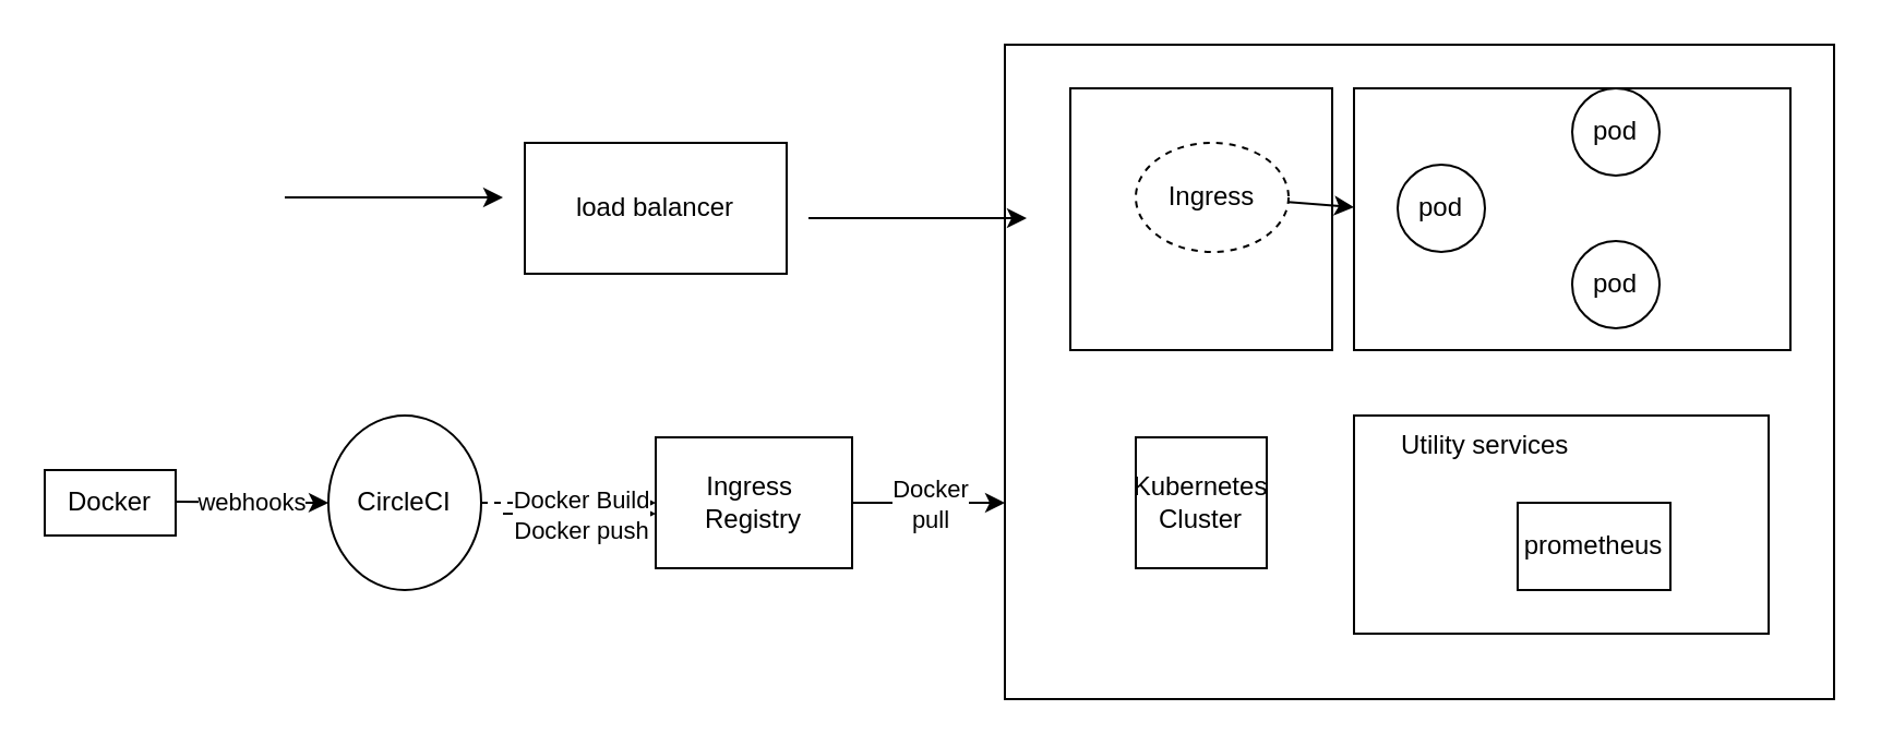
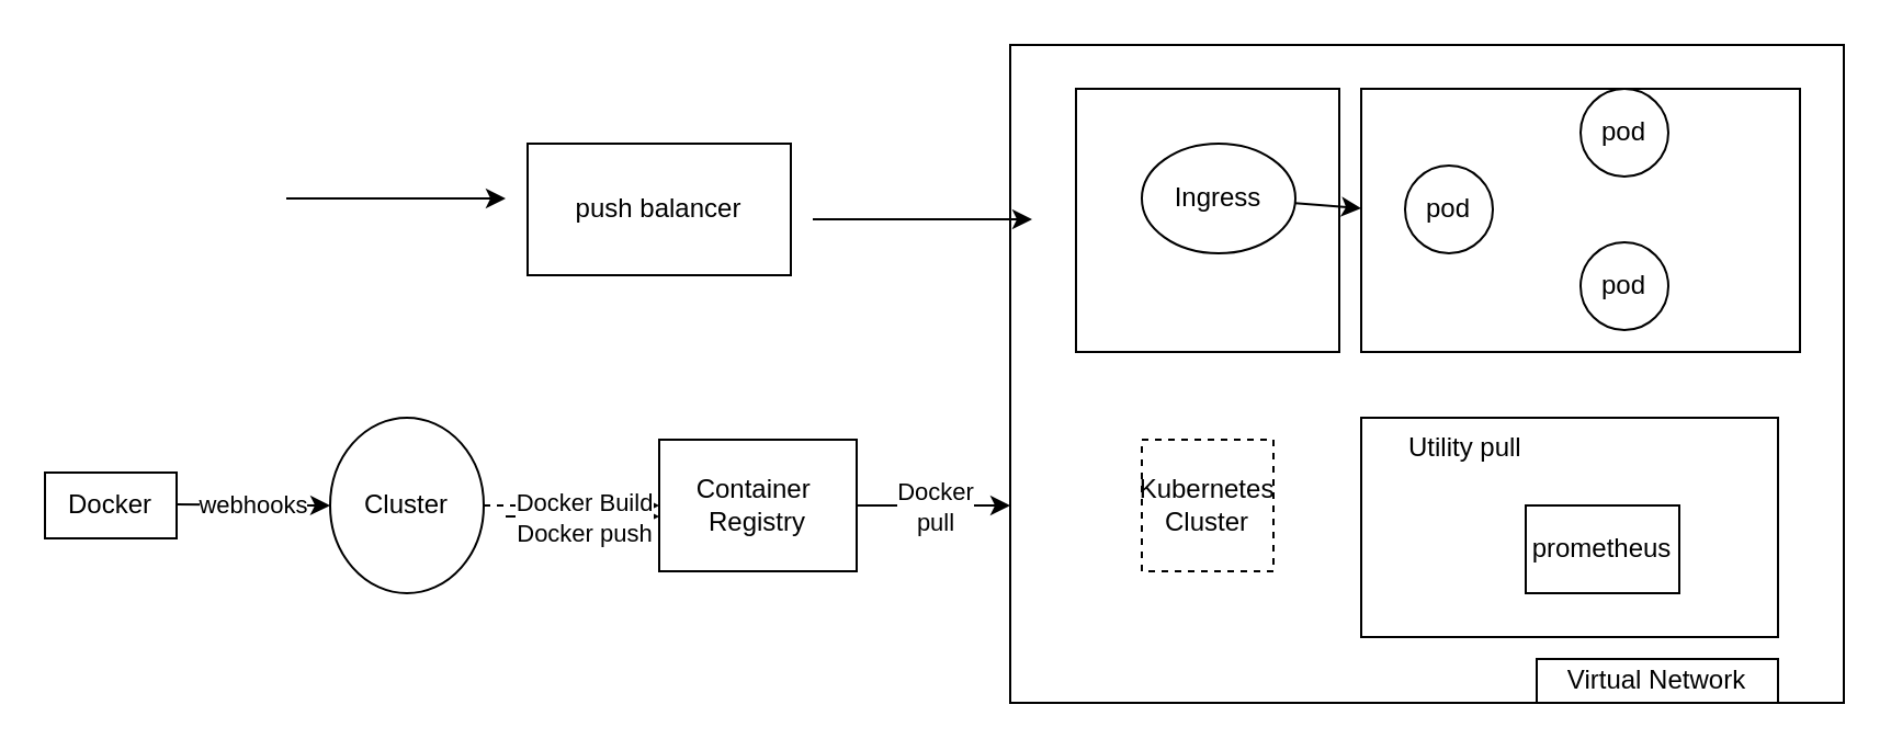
  <mxCell id="0" />
  <mxCell id="1" parent="0" />
  <mxCell id="2" value="Docker" style="rounded=0;whiteSpace=wrap;html=1;" vertex="1" parent="1"><mxGeometry x="20" y="215" width="60" height="30" as="geometry" /></mxCell>
  <mxCell id="3" value="" style="edgeStyle=orthogonalEdgeStyle;rounded=0;orthogonalLoop=1;jettySize=auto;html=1;dashed=1;" edge="1" parent="1" source="4" target="5"><mxGeometry relative="1" as="geometry" /></mxCell>
- <mxCell id="4" value="CircleCI&lt;br&gt;" style="ellipse;whiteSpace=wrap;html=1;" vertex="1" parent="1"><mxGeometry x="150" y="190" width="70" height="80" as="geometry" /></mxCell>
- <mxCell id="5" value="Ingress&amp;nbsp;&lt;br&gt;Registry" style="rounded=0;whiteSpace=wrap;html=1;" vertex="1" parent="1"><mxGeometry x="300" y="200" width="90" height="60" as="geometry" /></mxCell>
+ <mxCell id="4" value="Cluster&lt;br&gt;" style="ellipse;whiteSpace=wrap;html=1;" vertex="1" parent="1"><mxGeometry x="150" y="190" width="70" height="80" as="geometry" /></mxCell>
+ <mxCell id="5" value="Container&amp;nbsp;&lt;br&gt;Registry" style="rounded=0;whiteSpace=wrap;html=1;" vertex="1" parent="1"><mxGeometry x="300" y="200" width="90" height="60" as="geometry" /></mxCell>
  <mxCell id="6" value="" style="rounded=0;whiteSpace=wrap;html=1;" vertex="1" parent="1"><mxGeometry x="460" width="380" height="300" as="geometry" y="20" /></mxCell>
  <mxCell id="7" value="" style="rounded=0;whiteSpace=wrap;html=1;" vertex="1" parent="1"><mxGeometry x="490" y="40" width="120" height="120" as="geometry" /></mxCell>
  <mxCell id="8" value="" style="rounded=0;whiteSpace=wrap;html=1;" vertex="1" parent="1"><mxGeometry x="620" y="40" width="200" height="120" as="geometry" /></mxCell>
  <mxCell id="9" value="pod" style="ellipse;whiteSpace=wrap;html=1;" vertex="1" parent="1"><mxGeometry x="640" y="75" width="40" height="40" as="geometry" /></mxCell>
  <mxCell id="10" value="pod" style="ellipse;whiteSpace=wrap;html=1;" vertex="1" parent="1"><mxGeometry x="720" y="40" width="40" height="40" as="geometry" /></mxCell>
  <mxCell id="11" value="pod" style="ellipse;whiteSpace=wrap;html=1;" vertex="1" parent="1"><mxGeometry x="720" y="110" width="40" height="40" as="geometry" /></mxCell>
  <mxCell id="12" value="&lt;blockquote style=&quot;margin: 0 0 0 40px ; border: none ; padding: 0px&quot;&gt;&lt;div&gt;&lt;br&gt;&lt;/div&gt;&lt;/blockquote&gt;" style="rounded=0;whiteSpace=wrap;html=1;align=center;" vertex="1" parent="1"><mxGeometry x="620" y="190" width="190" height="100" as="geometry" /></mxCell>
- <mxCell id="13" value="Utility services" style="text;whiteSpace=wrap;html=1;" vertex="1" parent="1"><mxGeometry x="640" y="190" width="100" height="30" as="geometry" /></mxCell>
+ <mxCell id="13" value="Utility pull" style="text;whiteSpace=wrap;html=1;" vertex="1" parent="1"><mxGeometry x="640" y="190" width="100" height="30" as="geometry" /></mxCell>
  <mxCell id="14" value="prometheus" style="rounded=0;whiteSpace=wrap;html=1;" vertex="1" parent="1"><mxGeometry x="695" y="230" width="70" height="40" as="geometry" /></mxCell>
- <mxCell id="15" value="Kubernetes Cluster" style="rounded=0;whiteSpace=wrap;html=1;" vertex="1" parent="1"><mxGeometry x="520" y="200" width="60" height="60" as="geometry" /></mxCell>
- <mxCell id="16" value="load balancer" style="rounded=0;whiteSpace=wrap;html=1;" vertex="1" parent="1"><mxGeometry x="240" y="65" width="120" height="60" as="geometry" /></mxCell>
+ <mxCell id="15" value="Kubernetes Cluster" style="rounded=0;whiteSpace=wrap;html=1;dashed=1;" vertex="1" parent="1"><mxGeometry x="520" y="200" width="60" height="60" as="geometry" /></mxCell>
+ <mxCell id="16" value="push balancer" style="rounded=0;whiteSpace=wrap;html=1;" vertex="1" parent="1"><mxGeometry x="240" y="65" width="120" height="60" as="geometry" /></mxCell>
  <mxCell id="17" value="" style="endArrow=classic;html=1;rounded=0;" edge="1" parent="1"><mxGeometry relative="1" as="geometry"><mxPoint x="130" y="90" as="sourcePoint" /><mxPoint x="230" y="90" as="targetPoint" /></mxGeometry></mxCell>
  <mxCell id="18" value="" style="endArrow=classic;html=1;rounded=0;" edge="1" parent="1"><mxGeometry relative="1" as="geometry"><mxPoint x="370" y="99.5" as="sourcePoint" /><mxPoint x="470" y="99.5" as="targetPoint" /></mxGeometry></mxCell>
  <mxCell id="19" value="" style="endArrow=classic;html=1;rounded=0;startArrow=none;" edge="1" parent="1" source="26"><mxGeometry relative="1" as="geometry"><mxPoint x="560" y="95" as="sourcePoint" /><mxPoint x="620" y="94.5" as="targetPoint" /></mxGeometry></mxCell>
  <mxCell id="20" value="" style="endArrow=classic;html=1;rounded=0;entryX=0;entryY=0.5;entryDx=0;entryDy=0;" edge="1" parent="1" target="4"><mxGeometry relative="1" as="geometry"><mxPoint x="80" y="229.5" as="sourcePoint" /><mxPoint x="140" y="230" as="targetPoint" /></mxGeometry></mxCell>
  <mxCell id="21" value="webhooks" style="edgeLabel;resizable=0;html=1;align=center;verticalAlign=middle;" connectable="0" vertex="1" parent="20"><mxGeometry relative="1" as="geometry" /></mxCell>
  <mxCell id="22" value="" style="endArrow=classic;html=1;rounded=0;" edge="1" parent="1"><mxGeometry relative="1" as="geometry"><mxPoint x="230" y="235" as="sourcePoint" /><mxPoint x="300" y="235" as="targetPoint" /></mxGeometry></mxCell>
  <mxCell id="23" value="Docker Build&lt;br&gt;Docker push" style="edgeLabel;resizable=0;html=1;align=center;verticalAlign=middle;" connectable="0" vertex="1" parent="22"><mxGeometry relative="1" as="geometry" /></mxCell>
  <mxCell id="24" value="" style="endArrow=classic;html=1;rounded=0;" edge="1" parent="1"><mxGeometry relative="1" as="geometry"><mxPoint x="390" y="230" as="sourcePoint" /><mxPoint x="460" y="230" as="targetPoint" /></mxGeometry></mxCell>
  <mxCell id="25" value="Docker&lt;br&gt;pull" style="edgeLabel;resizable=0;html=1;align=center;verticalAlign=middle;" connectable="0" vertex="1" parent="24"><mxGeometry relative="1" as="geometry" /></mxCell>
- <mxCell id="26" value="Ingress" style="ellipse;whiteSpace=wrap;html=1;dashed=1;" vertex="1" parent="1"><mxGeometry x="520" y="65" width="70" height="50" as="geometry" /></mxCell>
+ <mxCell id="26" value="Ingress" style="ellipse;whiteSpace=wrap;html=1;" vertex="1" parent="1"><mxGeometry x="520" y="65" width="70" height="50" as="geometry" /></mxCell>
+ <mxCell id="27" value="Virtual Network" style="rounded=0;whiteSpace=wrap;html=1;" vertex="1" parent="1"><mxGeometry x="700" y="300" width="110" height="20" as="geometry" /></mxCell>
